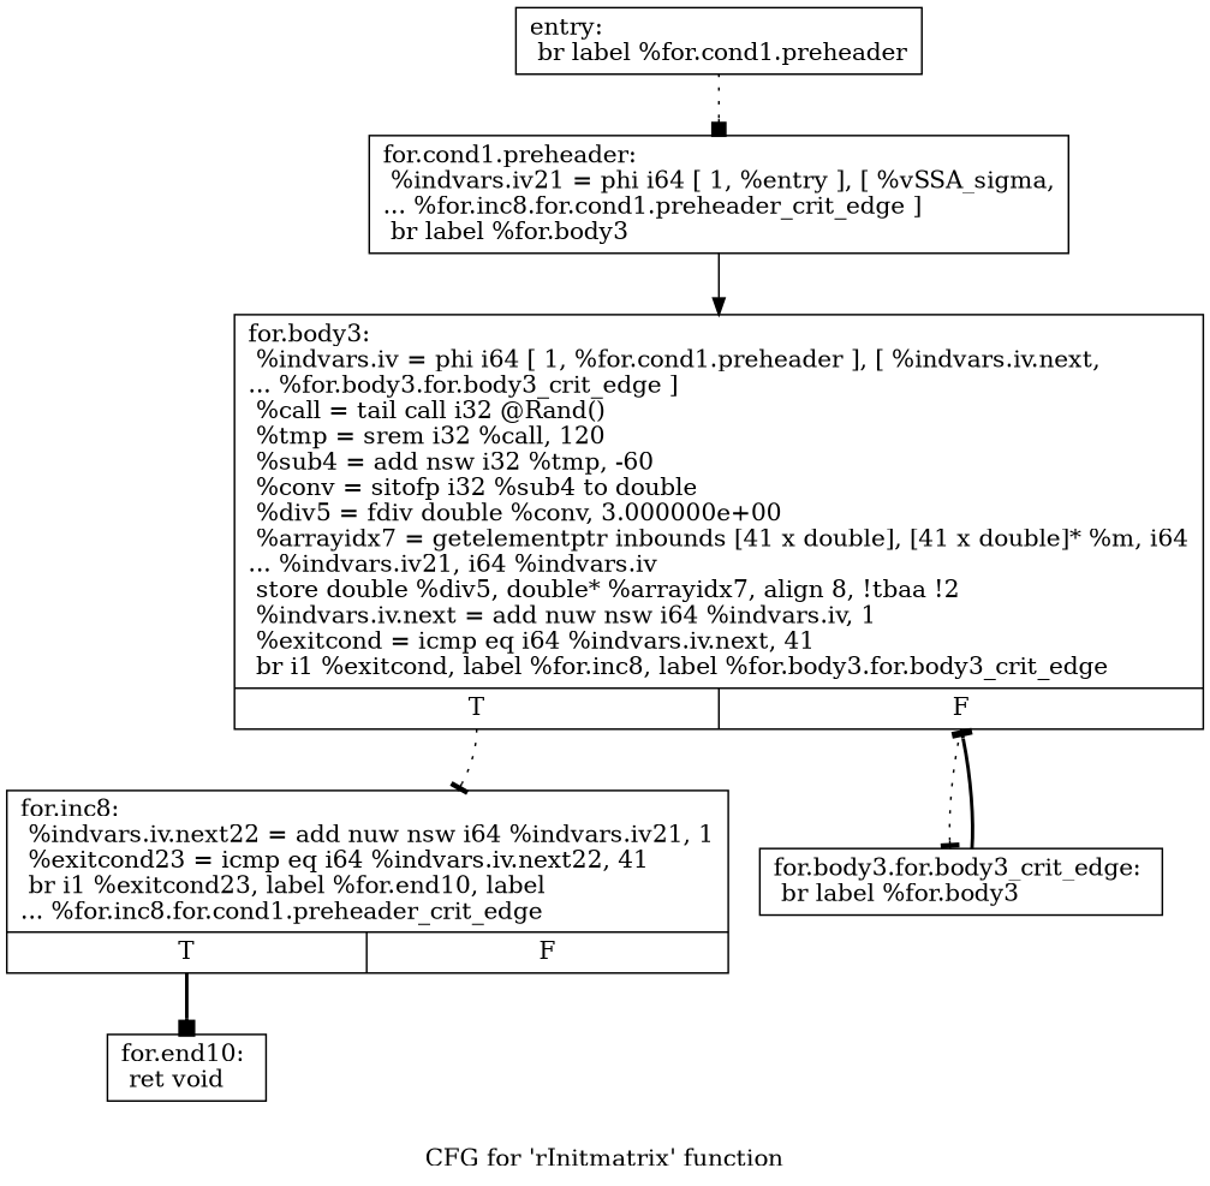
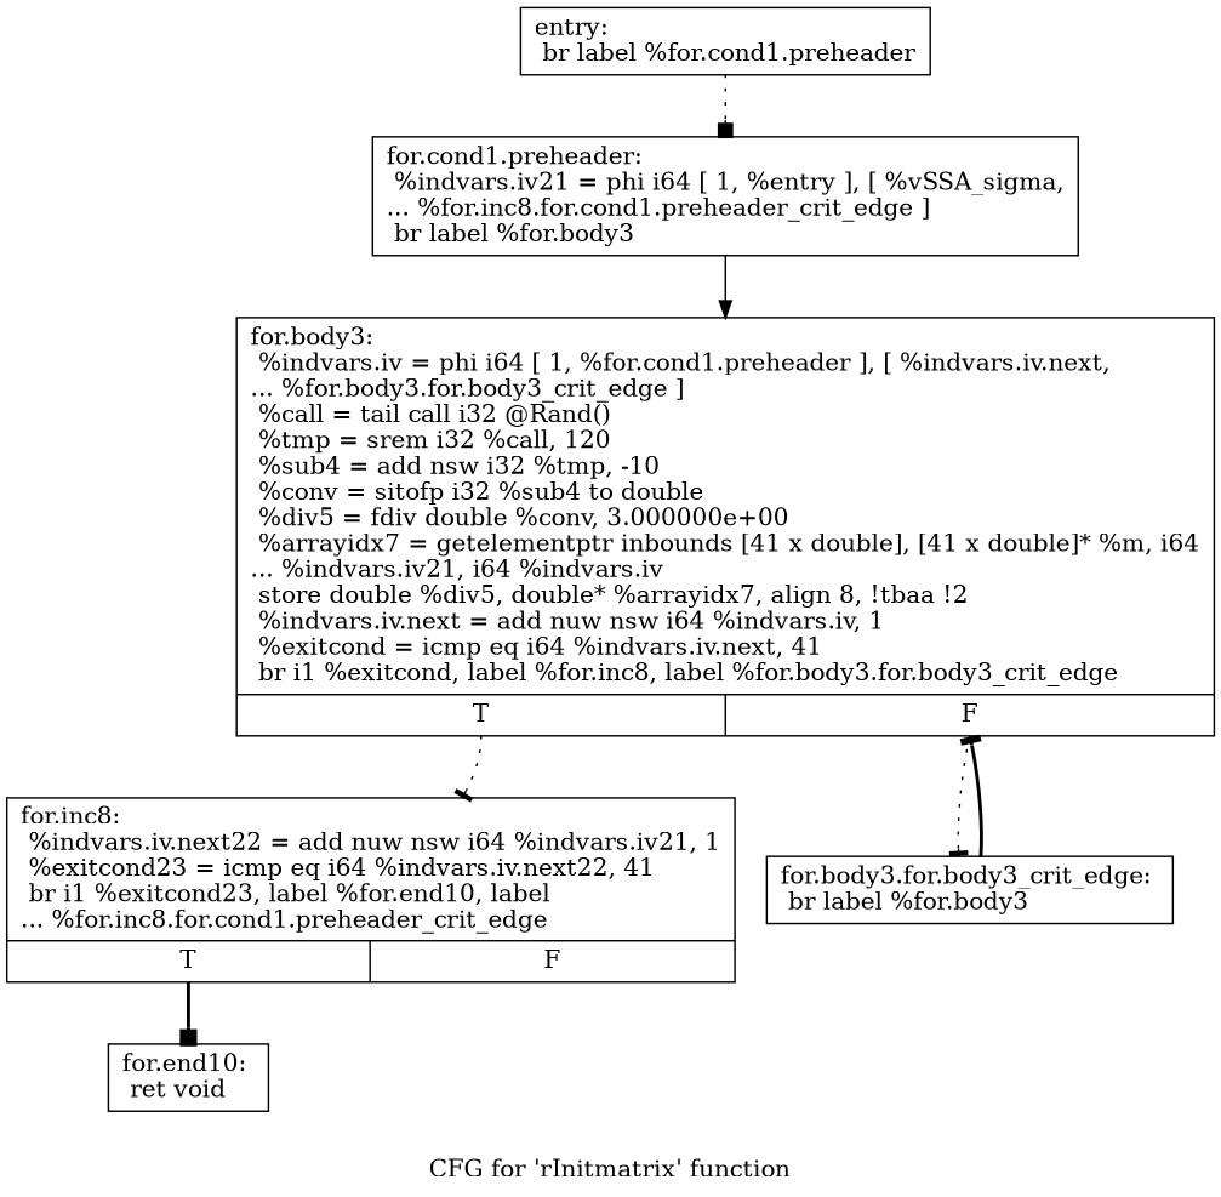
  digraph {
    label="CFG for 'rInitmatrix' function"
    node [shape=record]
    edge [arrowhead=tee style=dotted]
    n1 [label="{entry:\l  br label %for.cond1.preheader\l}"]
    n2 [label="{for.cond1.preheader:                              \l  %indvars.iv21 = phi i64 [ 1, %entry ], [ %vSSA_sigma,\l... %for.inc8.for.cond1.preheader_crit_edge ]\l  br label %for.body3\l}"]
-   n3 [label="{for.body3:                                        \l  %indvars.iv = phi i64 [ 1, %for.cond1.preheader ], [ %indvars.iv.next,\l... %for.body3.for.body3_crit_edge ]\l  %call = tail call i32 @Rand()\l  %tmp = srem i32 %call, 120\l  %sub4 = add nsw i32 %tmp, -60\l  %conv = sitofp i32 %sub4 to double\l  %div5 = fdiv double %conv, 3.000000e+00\l  %arrayidx7 = getelementptr inbounds [41 x double], [41 x double]* %m, i64\l... %indvars.iv21, i64 %indvars.iv\l  store double %div5, double* %arrayidx7, align 8, !tbaa !2\l  %indvars.iv.next = add nuw nsw i64 %indvars.iv, 1\l  %exitcond = icmp eq i64 %indvars.iv.next, 41\l  br i1 %exitcond, label %for.inc8, label %for.body3.for.body3_crit_edge\l|{<s0>T|<s1>F}}"]
+   n3 [label="{for.body3:                                        \l  %indvars.iv = phi i64 [ 1, %for.cond1.preheader ], [ %indvars.iv.next,\l... %for.body3.for.body3_crit_edge ]\l  %call = tail call i32 @Rand()\l  %tmp = srem i32 %call, 120\l  %sub4 = add nsw i32 %tmp, -10\l  %conv = sitofp i32 %sub4 to double\l  %div5 = fdiv double %conv, 3.000000e+00\l  %arrayidx7 = getelementptr inbounds [41 x double], [41 x double]* %m, i64\l... %indvars.iv21, i64 %indvars.iv\l  store double %div5, double* %arrayidx7, align 8, !tbaa !2\l  %indvars.iv.next = add nuw nsw i64 %indvars.iv, 1\l  %exitcond = icmp eq i64 %indvars.iv.next, 41\l  br i1 %exitcond, label %for.inc8, label %for.body3.for.body3_crit_edge\l|{<s0>T|<s1>F}}"]
    n4 [label="{for.inc8:                                         \l  %indvars.iv.next22 = add nuw nsw i64 %indvars.iv21, 1\l  %exitcond23 = icmp eq i64 %indvars.iv.next22, 41\l  br i1 %exitcond23, label %for.end10, label\l... %for.inc8.for.cond1.preheader_crit_edge\l|{<s0>T|<s1>F}}"]
    n5 [label="{for.body3.for.body3_crit_edge:                    \l  br label %for.body3\l}"]
    n6 [label="{for.end10:                                        \l  ret void\l}"]
    n1 -> n2 [arrowhead=box]
    n2 -> n3 [arrowhead=normal style=solid]
    n3 -> n4 [tailport=s0]
    n3 -> n5 [tailport=s1]
    n4 -> n6 [arrowhead=box style=bold tailport=s0]
    n5 -> n3 [style=bold]
  }
